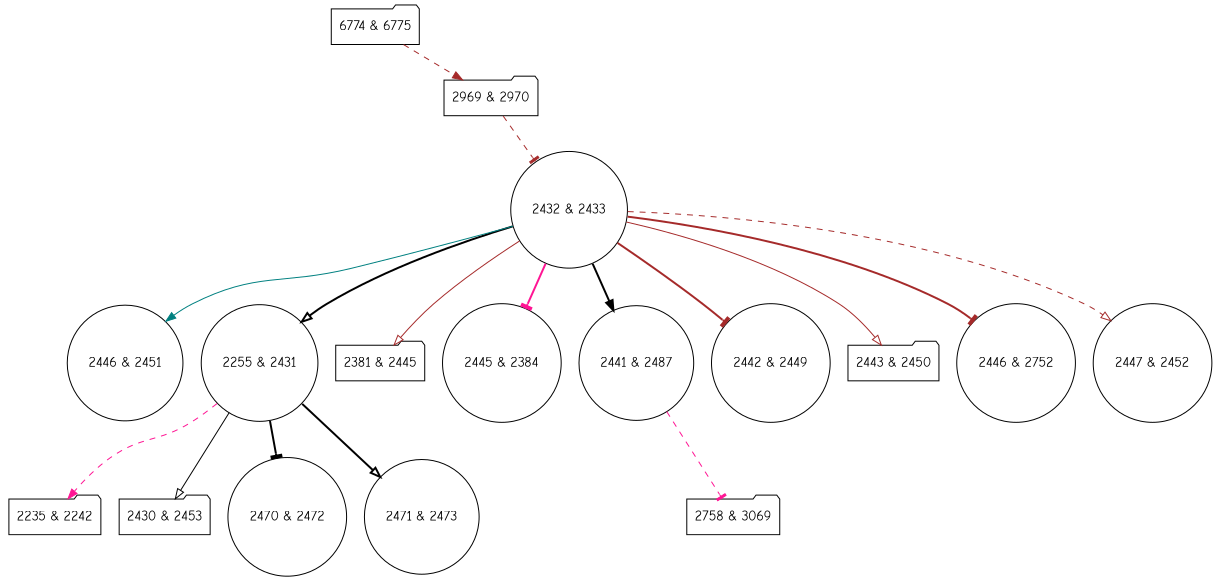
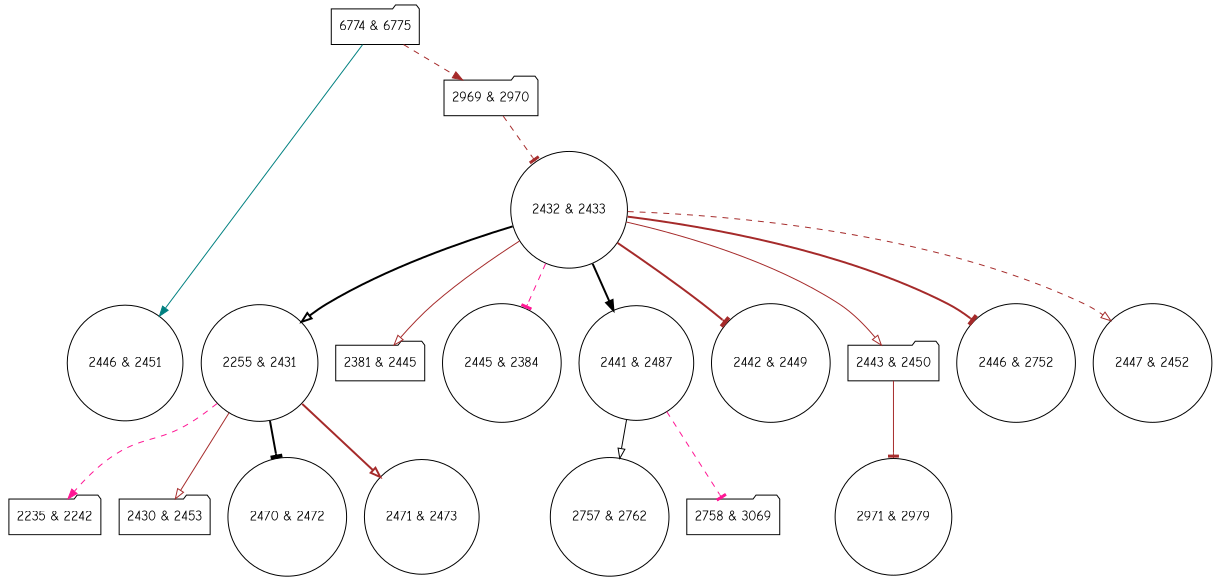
  digraph {
    fontname="Comic Neue"
    node [fontname="Comic Neue" shape=circle]
    edge [arrowhead=onormal color=brown fontname="Comic Neue" style=bold]
    n1 [label="2235 & 2242" shape=folder]
    n2 [label="2255 & 2431"]
    n3 [label="2430 & 2453" shape=folder]
    n4 [label="2470 & 2472"]
    n5 [label="2471 & 2473"]
    n6 [label="2381 & 2445" shape=folder]
    n7 [label="2445 & 2384"]
    n8 [label="2432 & 2433"]
    n9 [label="2441 & 2487"]
    n10 [label="2442 & 2449"]
    n11 [label="2443 & 2450" shape=folder]
    n12 [label="2446 & 2451"]
    n13 [label="2446 & 2752"]
    n14 [label="2447 & 2452"]
+   n15 [label="2757 & 2762"]
    n16 [label="2758 & 3069" shape=folder]
+   n17 [label="2971 & 2979"]
    n18 [label="2969 & 2970" shape=folder]
    n19 [label="6774 & 6775" shape=folder]
    n2 -> n1 [arrowhead=normal color=deeppink style=dashed]
-   n2 -> n3 [color=black style=solid]
+   n2 -> n3 [style=solid]
    n2 -> n4 [arrowhead=tee color=black]
-   n2 -> n5 [color=black]
+   n2 -> n5
    n8 -> n2 [color=black]
    n8 -> n6 [style=solid]
-   n8 -> n7 [arrowhead=tee color=deeppink]
+   n8 -> n7 [arrowhead=tee color=deeppink style=dashed]
    n8 -> n9 [arrowhead=normal color=black]
    n8 -> n10 [arrowhead=tee]
    n8 -> n11 [style=solid]
-   n8 -> n12 [arrowhead=normal color=teal style=solid]
+   n19 -> n12 [arrowhead=normal color=teal style=solid]
    n8 -> n13 [arrowhead=tee]
    n8 -> n14 [style=dashed]
+   n9 -> n15 [color=black style=solid]
    n9 -> n16 [arrowhead=tee color=deeppink style=dashed]
+   n11 -> n17 [arrowhead=tee style=solid]
    n18 -> n8 [arrowhead=tee style=dashed]
    n19 -> n18 [arrowhead=normal style=dashed]
  }
